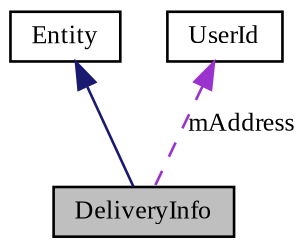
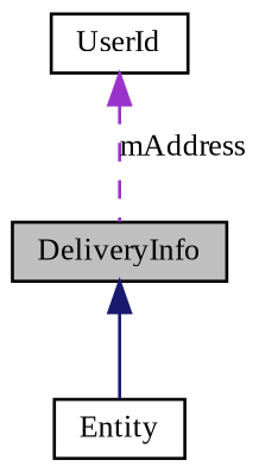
  digraph {
    fontname="Liberation Serif"
    node [color=black fontname="Liberation Serif" fontsize=10 shape=record]
    edge [dir=back fontname="Liberation Serif" fontsize=10 labelfontname="FreeSans.ttf" labelfontsize=10]
    n1 [fillcolor=grey75 fontcolor=black height=0.2 label=DeliveryInfo style=filled width=0.4]
    n2 [height=0.2 label=Entity width=0.4]
    n3 [height=0.2 label=UserId width=0.4]
-   n2 -> n1 [color=midnightblue style=solid]
+   n1 -> n2 [color=midnightblue style=solid]
    n3 -> n1 [color=darkorchid3 label=mAddress style=dashed]
  }
